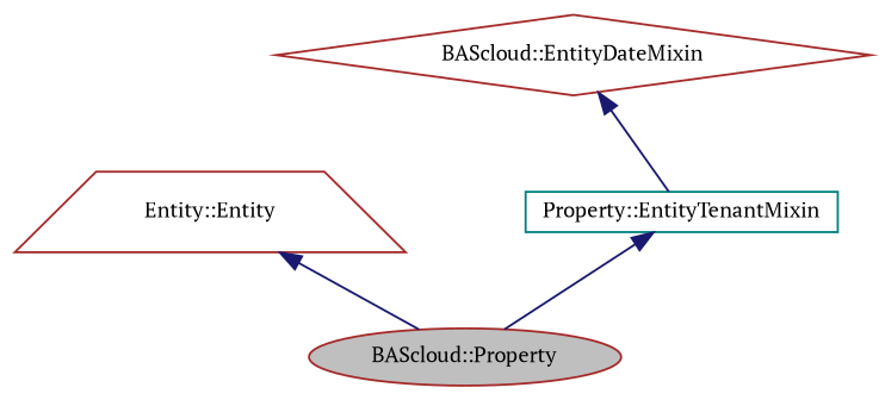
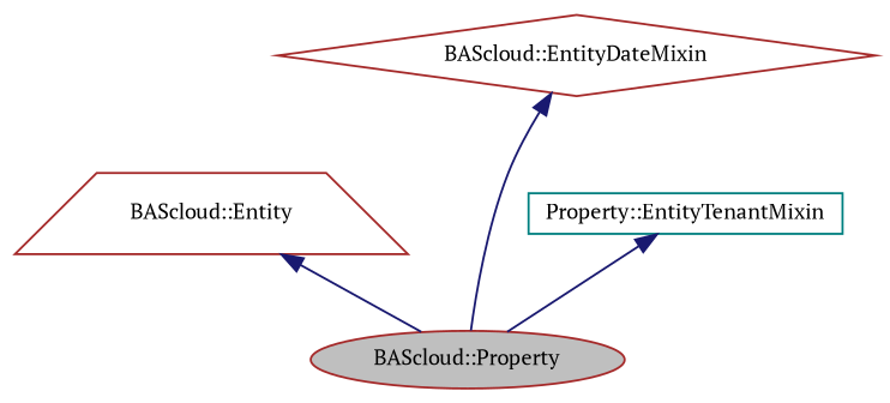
  digraph {
    fontname="PT Serif"
    node [color=brown fillcolor=white fontname="PT Serif" fontsize=10 style=filled]
    edge [color=midnightblue dir=back fontname="PT Serif" fontsize=10 labelfontname=Helvetica labelfontsize=10 style=solid]
    n1 [fillcolor=grey75 fontcolor=black height=0.2 label="BAScloud::Property" shape=ellipse width=0.4]
-   n2 [height=0.2 label="Entity::Entity" shape=trapezium width=0.4]
+   n2 [height=0.2 label="BAScloud::Entity" shape=trapezium width=0.4]
    n3 [color=teal height=0.2 label="Property::EntityTenantMixin" shape=box width=0.4]
    n4 [height=0.2 label="BAScloud::EntityDateMixin" shape=diamond width=0.4]
    n2 -> n1
    n3 -> n1
-   n4 -> n3
+   n4 -> n1
  }
